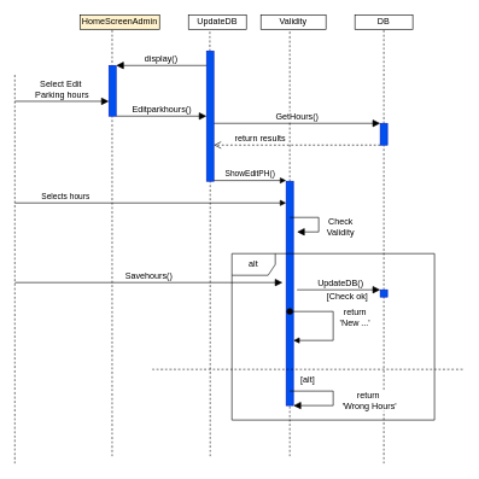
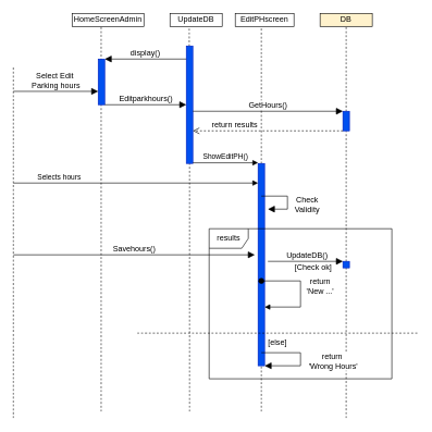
  <mxCell id="0" />
  <mxCell id="1" parent="0" />
- <mxCell id="2" value="HomeScreenAdmin" style="rounded=0;whiteSpace=wrap;html=1;fillColor=#fff2cc;" parent="1" vertex="1"><mxGeometry x="110" y="20" width="110" height="20" as="geometry" /></mxCell>
+ <mxCell id="2" value="HomeScreenAdmin" style="rounded=0;whiteSpace=wrap;html=1;" parent="1" vertex="1"><mxGeometry x="110" y="20" width="110" height="20" as="geometry" /></mxCell>
  <mxCell id="3" value="UpdateDB" style="rounded=0;whiteSpace=wrap;html=1;" parent="1" vertex="1"><mxGeometry x="260" y="20" width="80" height="20" as="geometry" /></mxCell>
- <mxCell id="4" value="Validity" style="rounded=0;whiteSpace=wrap;html=1;" parent="1" vertex="1"><mxGeometry x="360" y="20" width="90" height="20" as="geometry" /></mxCell>
- <mxCell id="5" value="DB" style="rounded=0;whiteSpace=wrap;html=1;" parent="1" vertex="1"><mxGeometry x="490" y="20" width="80" height="20" as="geometry" /></mxCell>
+ <mxCell id="4" value="EditPHscreen" style="rounded=0;whiteSpace=wrap;html=1;" parent="1" vertex="1"><mxGeometry x="360" y="20" width="90" height="20" as="geometry" /></mxCell>
+ <mxCell id="5" value="DB" style="rounded=0;whiteSpace=wrap;html=1;fillColor=#fff2cc;" parent="1" vertex="1"><mxGeometry x="490" y="20" width="80" height="20" as="geometry" /></mxCell>
  <mxCell id="6" value="" style="endArrow=none;dashed=1;html=1;rounded=0;fontSize=12;startSize=8;endSize=8;curved=1;" parent="1" edge="1"><mxGeometry width="50" height="50" relative="1" as="geometry"><mxPoint x="20" y="640" as="sourcePoint" /><mxPoint x="20" y="100" as="targetPoint" /></mxGeometry></mxCell>
  <mxCell id="7" value="" style="endArrow=none;dashed=1;html=1;rounded=0;fontSize=12;startSize=8;endSize=8;curved=1;" parent="1" source="19" edge="1"><mxGeometry width="50" height="50" relative="1" as="geometry"><mxPoint x="530" y="600" as="sourcePoint" /><mxPoint x="530" y="40" as="targetPoint" /></mxGeometry></mxCell>
  <mxCell id="8" value="" style="endArrow=none;dashed=1;html=1;rounded=0;fontSize=12;startSize=8;endSize=8;curved=1;" parent="1" source="23" edge="1"><mxGeometry width="50" height="50" relative="1" as="geometry"><mxPoint x="400" y="600" as="sourcePoint" /><mxPoint x="400" y="40" as="targetPoint" /></mxGeometry></mxCell>
  <mxCell id="9" value="" style="endArrow=none;dashed=1;html=1;rounded=0;fontSize=12;startSize=8;endSize=8;curved=1;" parent="1" source="15" edge="1"><mxGeometry width="50" height="50" relative="1" as="geometry"><mxPoint x="289.5" y="600" as="sourcePoint" /><mxPoint x="289.5" y="40" as="targetPoint" /></mxGeometry></mxCell>
  <mxCell id="10" value="" style="endArrow=none;dashed=1;html=1;rounded=0;fontSize=12;startSize=8;endSize=8;curved=1;" parent="1" edge="1"><mxGeometry width="50" height="50" relative="1" as="geometry"><mxPoint x="154.5" y="110" as="sourcePoint" /><mxPoint x="154.5" y="40" as="targetPoint" /></mxGeometry></mxCell>
  <mxCell id="11" value="" style="endArrow=none;dashed=1;html=1;rounded=0;fontSize=12;startSize=8;endSize=8;curved=1;" parent="1" edge="1"><mxGeometry width="50" height="50" relative="1" as="geometry"><mxPoint x="154.5" y="630" as="sourcePoint" /><mxPoint x="154.5" y="160" as="targetPoint" /></mxGeometry></mxCell>
  <mxCell id="12" value="" style="html=1;points=[[0,0,0,0,5],[0,1,0,0,-5],[1,0,0,0,5],[1,1,0,0,-5]];perimeter=orthogonalPerimeter;outlineConnect=0;targetShapes=umlLifeline;portConstraint=eastwest;newEdgeStyle={&quot;curved&quot;:0,&quot;rounded&quot;:0};fillColor=#0050ef;fontColor=#ffffff;strokeColor=#001DBC;" parent="1" vertex="1"><mxGeometry x="150" y="90" width="10" height="70" as="geometry" /></mxCell>
  <mxCell id="13" value="Select Edit&amp;nbsp;&lt;div&gt;Parking hours&lt;/div&gt;" style="html=1;verticalAlign=bottom;endArrow=block;curved=0;rounded=0;fontSize=12;startSize=8;endSize=8;" parent="1" target="12" edge="1"><mxGeometry width="80" relative="1" as="geometry"><mxPoint x="20" y="139.5" as="sourcePoint" /><mxPoint x="100" y="139.5" as="targetPoint" /></mxGeometry></mxCell>
  <mxCell id="14" value="" style="endArrow=none;dashed=1;html=1;rounded=0;fontSize=12;startSize=8;endSize=8;curved=1;" parent="1" target="15" edge="1"><mxGeometry width="50" height="50" relative="1" as="geometry"><mxPoint x="290" y="630" as="sourcePoint" /><mxPoint x="289.5" y="40" as="targetPoint" /></mxGeometry></mxCell>
  <mxCell id="15" value="" style="html=1;points=[[0,0,0,0,5],[0,1,0,0,-5],[1,0,0,0,5],[1,1,0,0,-5]];perimeter=orthogonalPerimeter;outlineConnect=0;targetShapes=umlLifeline;portConstraint=eastwest;newEdgeStyle={&quot;curved&quot;:0,&quot;rounded&quot;:0};fillColor=#0050ef;fontColor=#ffffff;strokeColor=#001DBC;" parent="1" vertex="1"><mxGeometry x="285" y="70" width="10" height="180" as="geometry" /></mxCell>
  <mxCell id="16" value="display()" style="html=1;verticalAlign=bottom;endArrow=block;curved=0;rounded=0;fontSize=12;startSize=8;endSize=8;" parent="1" edge="1"><mxGeometry width="80" relative="1" as="geometry"><mxPoint x="285" y="90" as="sourcePoint" /><mxPoint x="160" y="90" as="targetPoint" /></mxGeometry></mxCell>
  <mxCell id="17" value="GetHours()" style="html=1;verticalAlign=bottom;endArrow=block;curved=0;rounded=0;fontSize=12;startSize=8;endSize=8;" parent="1" target="19" edge="1"><mxGeometry width="80" relative="1" as="geometry"><mxPoint x="295" y="170" as="sourcePoint" /><mxPoint x="375" y="170" as="targetPoint" /><mxPoint as="offset" /></mxGeometry></mxCell>
  <mxCell id="18" value="" style="endArrow=none;dashed=1;html=1;rounded=0;fontSize=12;startSize=8;endSize=8;curved=1;" parent="1" target="19" edge="1"><mxGeometry width="50" height="50" relative="1" as="geometry"><mxPoint x="530" y="640" as="sourcePoint" /><mxPoint x="530" y="40" as="targetPoint" /></mxGeometry></mxCell>
  <mxCell id="19" value="" style="html=1;points=[[0,0,0,0,5],[0,1,0,0,-5],[1,0,0,0,5],[1,1,0,0,-5]];perimeter=orthogonalPerimeter;outlineConnect=0;targetShapes=umlLifeline;portConstraint=eastwest;newEdgeStyle={&quot;curved&quot;:0,&quot;rounded&quot;:0};fillColor=#0050ef;fontColor=#ffffff;strokeColor=#001DBC;" parent="1" vertex="1"><mxGeometry x="525" y="170" width="10" height="30" as="geometry" /></mxCell>
  <mxCell id="20" value="Editparkhours()" style="html=1;verticalAlign=bottom;endArrow=block;curved=0;rounded=0;fontSize=12;startSize=8;endSize=8;" parent="1" target="15" edge="1"><mxGeometry width="80" relative="1" as="geometry"><mxPoint x="160" y="160" as="sourcePoint" /><mxPoint x="240" y="160" as="targetPoint" /></mxGeometry></mxCell>
  <mxCell id="21" value="return results" style="html=1;verticalAlign=bottom;endArrow=open;dashed=1;endSize=8;curved=0;rounded=0;fontSize=12;exitX=0;exitY=1;exitDx=0;exitDy=0;exitPerimeter=0;" parent="1" source="19" edge="1"><mxGeometry x="0.441" relative="1" as="geometry"><mxPoint x="520" y="200" as="sourcePoint" /><mxPoint x="295" y="200" as="targetPoint" /><mxPoint as="offset" /></mxGeometry></mxCell>
  <mxCell id="22" value="" style="endArrow=none;dashed=1;html=1;rounded=0;fontSize=12;startSize=8;endSize=8;curved=1;" parent="1" target="23" edge="1"><mxGeometry width="50" height="50" relative="1" as="geometry"><mxPoint x="400" y="630" as="sourcePoint" /><mxPoint x="400" y="40" as="targetPoint" /></mxGeometry></mxCell>
  <mxCell id="23" value="" style="html=1;points=[[0,0,0,0,5],[0,1,0,0,-5],[1,0,0,0,5],[1,1,0,0,-5]];perimeter=orthogonalPerimeter;outlineConnect=0;targetShapes=umlLifeline;portConstraint=eastwest;newEdgeStyle={&quot;curved&quot;:0,&quot;rounded&quot;:0};fillColor=#0050ef;fontColor=#ffffff;strokeColor=#001DBC;" parent="1" vertex="1"><mxGeometry x="395" y="250" width="10" height="310" as="geometry" /></mxCell>
  <mxCell id="24" value="ShowEditPH()" style="html=1;verticalAlign=bottom;endArrow=block;curved=0;rounded=0;" parent="1" edge="1"><mxGeometry width="80" relative="1" as="geometry"><mxPoint x="295" y="249" as="sourcePoint" /><mxPoint x="395" y="249" as="targetPoint" /></mxGeometry></mxCell>
  <mxCell id="25" value="Selects hours" style="html=1;verticalAlign=bottom;endArrow=block;curved=0;rounded=0;" parent="1" target="23" edge="1"><mxGeometry x="-0.627" width="80" relative="1" as="geometry"><mxPoint x="20" y="280" as="sourcePoint" /><mxPoint x="390" y="280" as="targetPoint" /><mxPoint as="offset" /></mxGeometry></mxCell>
  <mxCell id="26" value="Check&lt;div&gt;Validity&lt;/div&gt;" style="html=1;verticalAlign=bottom;endArrow=block;curved=0;rounded=0;fontSize=12;startSize=8;endSize=8;" parent="1" edge="1"><mxGeometry x="0.333" y="32" width="80" relative="1" as="geometry"><mxPoint x="400" y="300" as="sourcePoint" /><mxPoint x="410" y="320" as="targetPoint" /><Array as="points"><mxPoint x="440" y="300" /><mxPoint x="440" y="320" /></Array><mxPoint x="30" y="-22" as="offset" /></mxGeometry></mxCell>
- <mxCell id="27" value="alt" style="shape=umlFrame;whiteSpace=wrap;html=1;pointerEvents=0;" parent="1" vertex="1"><mxGeometry x="320" y="350" width="280" height="230" as="geometry" /></mxCell>
+ <mxCell id="27" value="results" style="shape=umlFrame;whiteSpace=wrap;html=1;pointerEvents=0;" parent="1" vertex="1"><mxGeometry x="320" y="350" width="280" height="230" as="geometry" /></mxCell>
  <mxCell id="28" value="[Check ok]" style="text;html=1;align=center;verticalAlign=middle;whiteSpace=wrap;rounded=0;" parent="1" vertex="1"><mxGeometry x="450" y="395" width="60" height="30" as="geometry" /></mxCell>
  <mxCell id="29" value="" style="html=1;points=[[0,0,0,0,5],[0,1,0,0,-5],[1,0,0,0,5],[1,1,0,0,-5]];perimeter=orthogonalPerimeter;outlineConnect=0;targetShapes=umlLifeline;portConstraint=eastwest;newEdgeStyle={&quot;curved&quot;:0,&quot;rounded&quot;:0};fillColor=#0050ef;fontColor=#ffffff;strokeColor=#001DBC;" parent="1" vertex="1"><mxGeometry x="525" y="400" width="10" height="10" as="geometry" /></mxCell>
  <mxCell id="30" value="UpdateDB()" style="html=1;verticalAlign=bottom;endArrow=block;curved=0;rounded=0;fontSize=12;startSize=8;endSize=8;" parent="1" target="29" edge="1"><mxGeometry x="0.043" width="80" relative="1" as="geometry"><mxPoint x="410" y="400" as="sourcePoint" /><mxPoint x="490" y="400" as="targetPoint" /><mxPoint as="offset" /></mxGeometry></mxCell>
  <mxCell id="31" value="return&lt;div&gt;'New ...'&lt;/div&gt;" style="html=1;verticalAlign=bottom;startArrow=oval;startFill=1;endArrow=block;startSize=8;curved=0;rounded=0;fontSize=12;" parent="1" target="23" edge="1"><mxGeometry x="0.103" y="30" width="60" relative="1" as="geometry"><mxPoint x="400" y="430" as="sourcePoint" /><mxPoint x="470" y="430" as="targetPoint" /><Array as="points"><mxPoint x="460" y="430" /><mxPoint x="460" y="470" /></Array><mxPoint as="offset" /></mxGeometry></mxCell>
  <mxCell id="32" value="" style="endArrow=none;dashed=1;html=1;rounded=0;fontSize=12;startSize=8;endSize=8;curved=1;" parent="1" edge="1"><mxGeometry width="50" height="50" relative="1" as="geometry"><mxPoint x="210" y="510" as="sourcePoint" /><mxPoint x="640" y="510" as="targetPoint" /></mxGeometry></mxCell>
  <mxCell id="33" value="return&amp;nbsp;&lt;div&gt;'Wrong Hours'&lt;/div&gt;" style="html=1;verticalAlign=bottom;endArrow=block;curved=0;rounded=0;fontSize=12;startSize=8;endSize=8;" parent="1" target="23" edge="1"><mxGeometry x="0.185" y="51" width="80" relative="1" as="geometry"><mxPoint x="400" y="540" as="sourcePoint" /><mxPoint x="480" y="540" as="targetPoint" /><Array as="points"><mxPoint x="460" y="540" /><mxPoint x="460" y="560" /></Array><mxPoint x="50" y="-41" as="offset" /></mxGeometry></mxCell>
- <mxCell id="34" value="[alt]" style="text;html=1;align=center;verticalAlign=middle;whiteSpace=wrap;rounded=0;" parent="1" vertex="1"><mxGeometry x="395" y="510" width="60" height="30" as="geometry" /></mxCell>
+ <mxCell id="34" value="[else]" style="text;html=1;align=center;verticalAlign=middle;whiteSpace=wrap;rounded=0;" parent="1" vertex="1"><mxGeometry x="395" y="510" width="60" height="30" as="geometry" /></mxCell>
  <mxCell id="35" value="Savehours()" style="html=1;verticalAlign=bottom;endArrow=block;curved=0;rounded=0;fontSize=12;startSize=8;endSize=8;" parent="1" edge="1"><mxGeometry width="80" relative="1" as="geometry"><mxPoint x="20" y="390" as="sourcePoint" /><mxPoint x="390" y="390" as="targetPoint" /></mxGeometry></mxCell>
